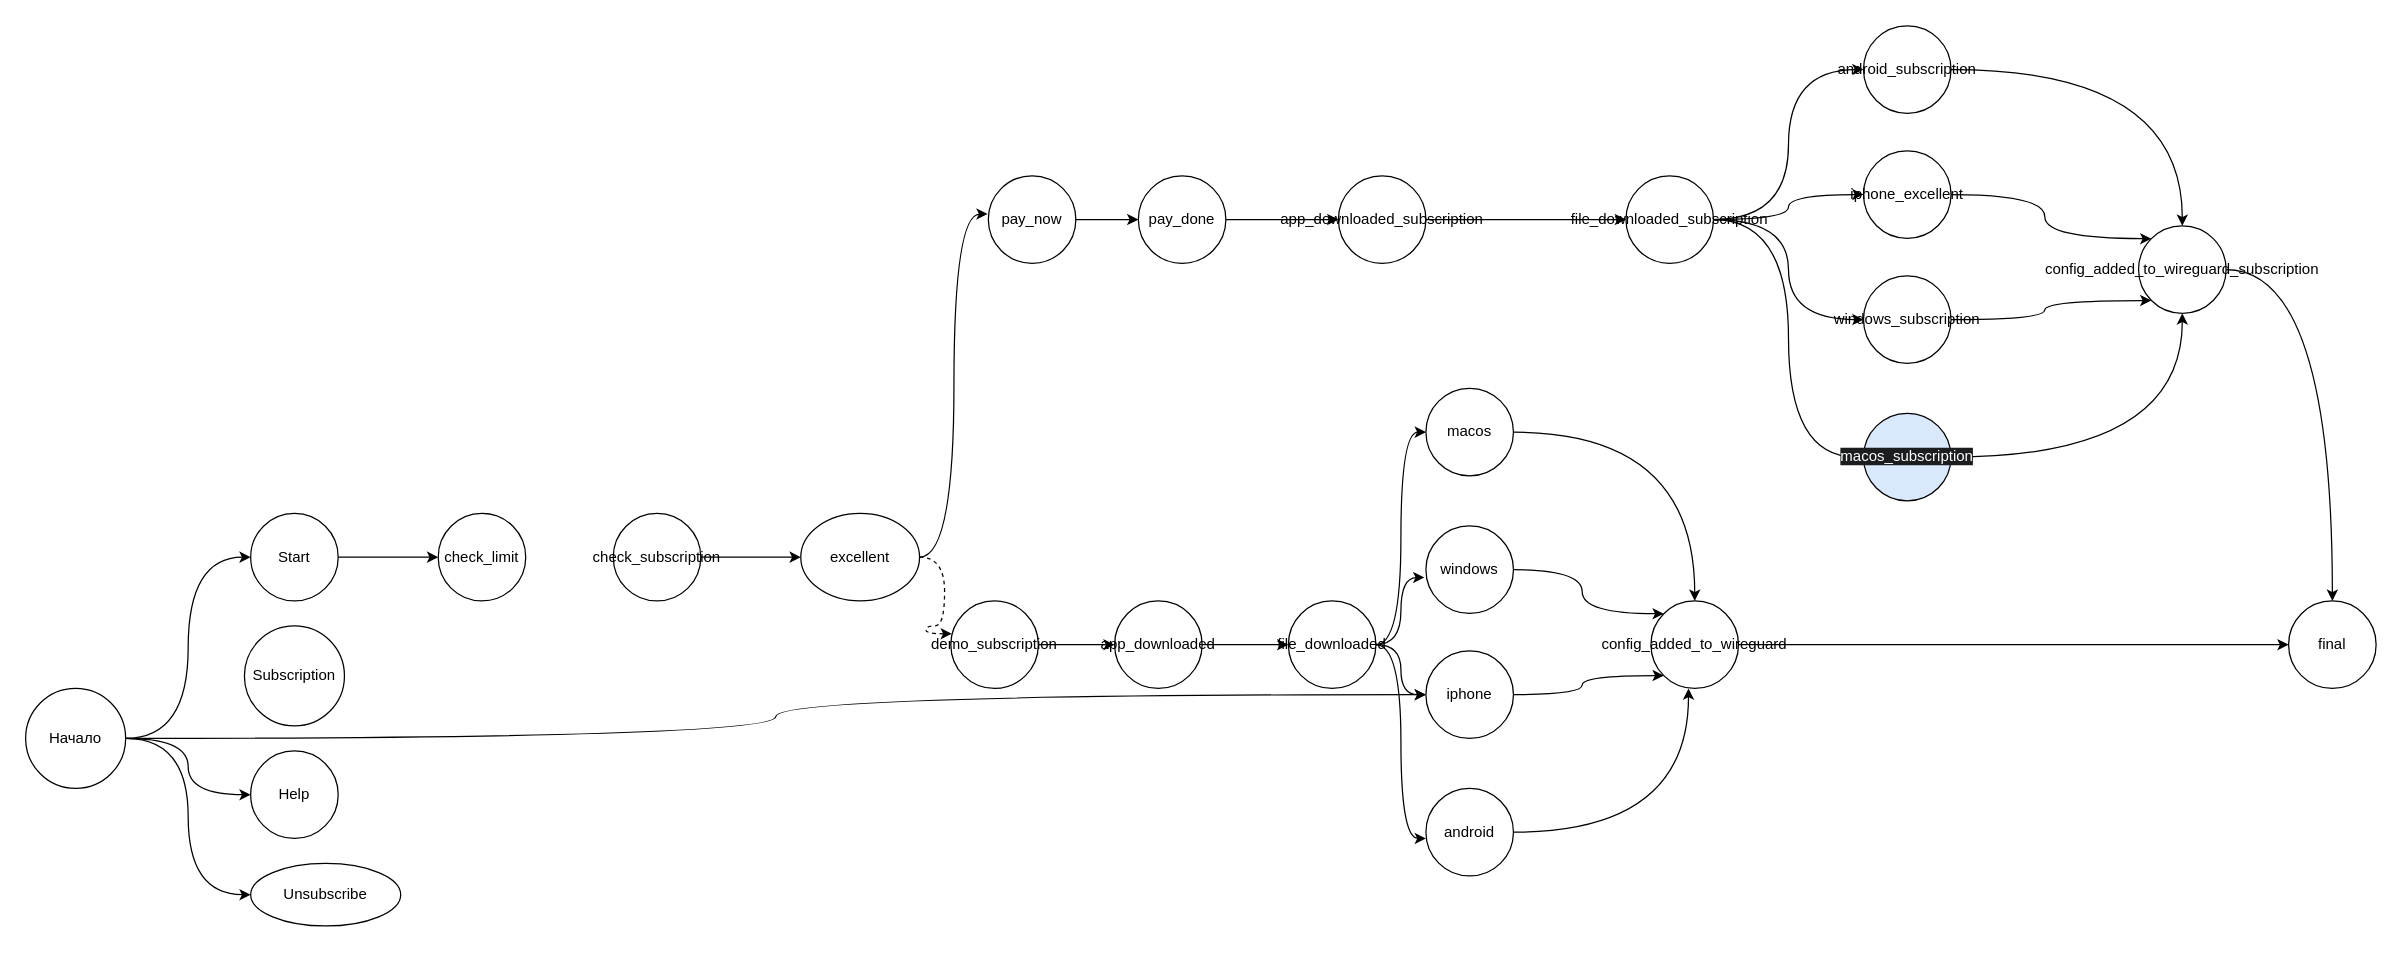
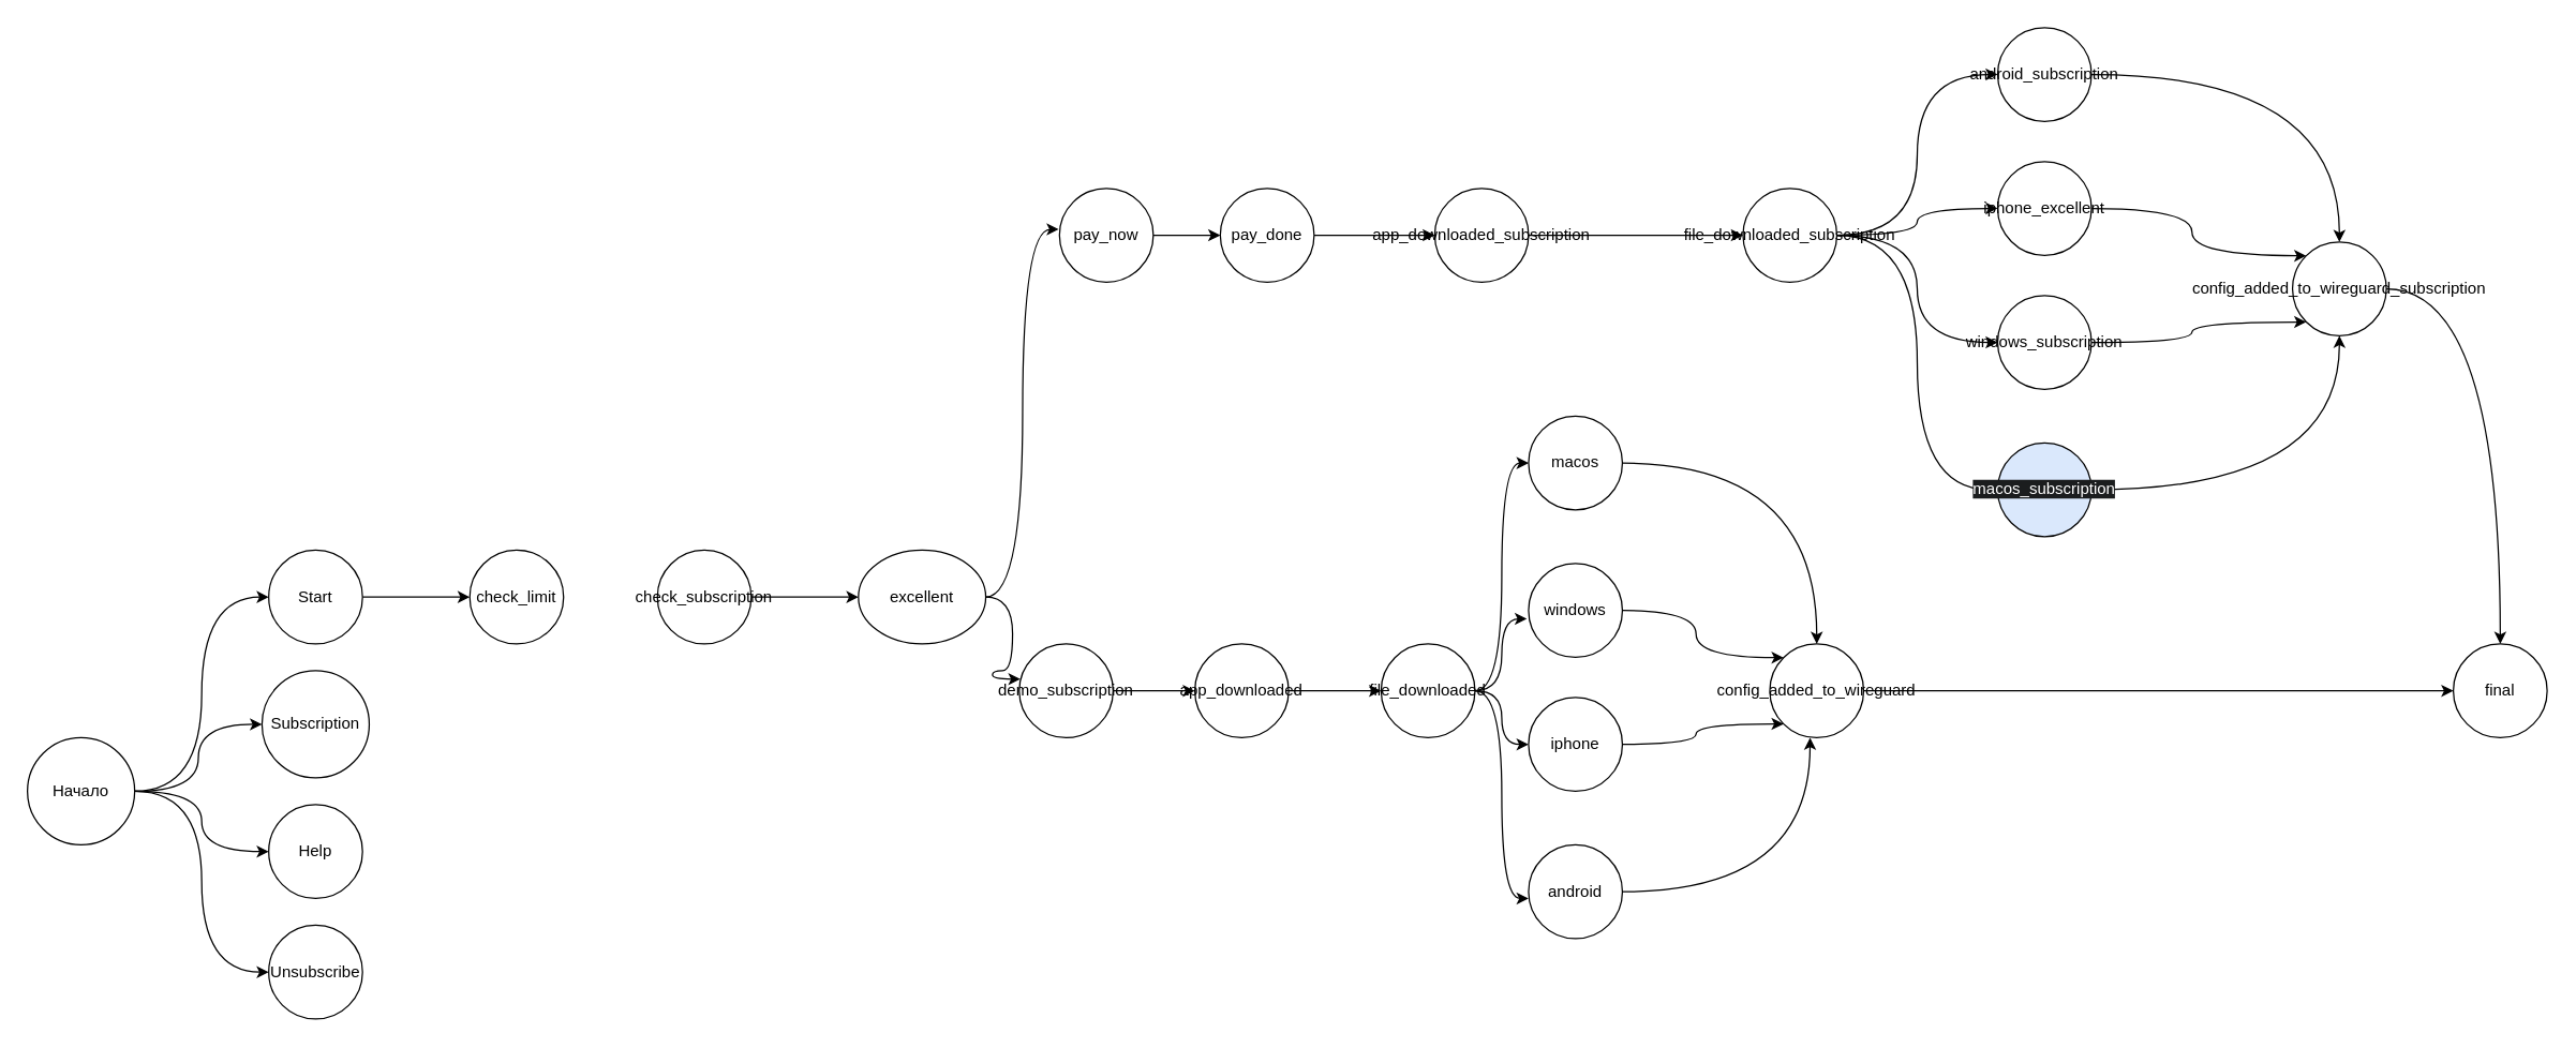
  <mxCell id="0" />
  <mxCell id="1" parent="0" />
  <mxCell id="2" style="edgeStyle=orthogonalEdgeStyle;rounded=0;orthogonalLoop=1;jettySize=auto;html=1;entryX=0;entryY=0.5;entryDx=0;entryDy=0;curved=1;" edge="1" parent="1" source="6" target="8"><mxGeometry relative="1" as="geometry" /></mxCell>
- <mxCell id="3" style="edgeStyle=orthogonalEdgeStyle;rounded=0;orthogonalLoop=1;jettySize=auto;html=1;curved=1;" edge="1" parent="1" source="6" target="29"><mxGeometry relative="1" as="geometry" /></mxCell>
+ <mxCell id="3" style="edgeStyle=orthogonalEdgeStyle;rounded=0;orthogonalLoop=1;jettySize=auto;html=1;entryX=0;entryY=0.5;entryDx=0;entryDy=0;curved=1;" edge="1" parent="1" source="6" target="9"><mxGeometry relative="1" as="geometry" /></mxCell>
  <mxCell id="4" style="edgeStyle=orthogonalEdgeStyle;rounded=0;orthogonalLoop=1;jettySize=auto;html=1;entryX=0;entryY=0.5;entryDx=0;entryDy=0;curved=1;" edge="1" parent="1" source="6" target="10"><mxGeometry relative="1" as="geometry" /></mxCell>
  <mxCell id="5" style="edgeStyle=orthogonalEdgeStyle;curved=1;rounded=0;orthogonalLoop=1;jettySize=auto;html=1;entryX=0;entryY=0.5;entryDx=0;entryDy=0;" edge="1" parent="1" source="6" target="11"><mxGeometry relative="1" as="geometry" /></mxCell>
  <mxCell id="6" value="Начало" style="ellipse;whiteSpace=wrap;html=1;aspect=fixed;" vertex="1" parent="1"><mxGeometry x="20" y="550" width="80" height="80" as="geometry" /></mxCell>
  <mxCell id="7" style="edgeStyle=orthogonalEdgeStyle;curved=1;rounded=0;orthogonalLoop=1;jettySize=auto;html=1;entryX=0;entryY=0.5;entryDx=0;entryDy=0;" edge="1" parent="1" source="8" target="12"><mxGeometry relative="1" as="geometry" /></mxCell>
  <mxCell id="8" value="Start" style="ellipse;whiteSpace=wrap;html=1;aspect=fixed;" vertex="1" parent="1"><mxGeometry x="200" y="410" width="70" height="70" as="geometry" /></mxCell>
  <mxCell id="9" value="Subscription" style="ellipse;whiteSpace=wrap;html=1;aspect=fixed;" vertex="1" parent="1"><mxGeometry x="195" y="500" width="80" height="80" as="geometry" /></mxCell>
  <mxCell id="10" value="Help" style="ellipse;whiteSpace=wrap;html=1;aspect=fixed;" vertex="1" parent="1"><mxGeometry x="200" y="600" width="70" height="70" as="geometry" /></mxCell>
- <mxCell id="11" value="Unsubscribe" style="ellipse;whiteSpace=wrap;html=1;aspect=fixed;" vertex="1" parent="1"><mxGeometry x="200" y="690" width="120" height="50" as="geometry" /></mxCell>
+ <mxCell id="11" value="Unsubscribe" style="ellipse;whiteSpace=wrap;html=1;aspect=fixed;" vertex="1" parent="1"><mxGeometry x="200" y="690" width="70" height="70" as="geometry" /></mxCell>
  <mxCell id="12" value="check_limit" style="ellipse;whiteSpace=wrap;html=1;aspect=fixed;" vertex="1" parent="1"><mxGeometry x="350" y="410" width="70" height="70" as="geometry" /></mxCell>
  <mxCell id="13" style="edgeStyle=orthogonalEdgeStyle;curved=1;rounded=0;orthogonalLoop=1;jettySize=auto;html=1;entryX=0;entryY=0.5;entryDx=0;entryDy=0;" edge="1" parent="1" source="14" target="15"><mxGeometry relative="1" as="geometry" /></mxCell>
  <mxCell id="14" value="check_subscription" style="ellipse;whiteSpace=wrap;html=1;aspect=fixed;" vertex="1" parent="1"><mxGeometry x="490" y="410" width="70" height="70" as="geometry" /></mxCell>
  <mxCell id="15" value="excellent" style="ellipse;whiteSpace=wrap;html=1;aspect=fixed;" vertex="1" parent="1"><mxGeometry x="640" y="410" width="95" height="70" as="geometry" /></mxCell>
  <mxCell id="16" value="" style="edgeStyle=orthogonalEdgeStyle;curved=1;rounded=0;orthogonalLoop=1;jettySize=auto;html=1;" edge="1" parent="1" source="17" target="23"><mxGeometry relative="1" as="geometry" /></mxCell>
  <mxCell id="17" value="demo_subscription" style="ellipse;whiteSpace=wrap;html=1;aspect=fixed;" vertex="1" parent="1"><mxGeometry x="760" y="480" width="70" height="70" as="geometry" /></mxCell>
- <mxCell id="18" style="edgeStyle=orthogonalEdgeStyle;curved=1;rounded=0;orthogonalLoop=1;jettySize=auto;html=1;entryX=0.012;entryY=0.376;entryDx=0;entryDy=0;entryPerimeter=0;dashed=1;" edge="1" parent="1" source="15" target="17"><mxGeometry relative="1" as="geometry" /></mxCell>
+ <mxCell id="18" style="edgeStyle=orthogonalEdgeStyle;curved=1;rounded=0;orthogonalLoop=1;jettySize=auto;html=1;entryX=0.012;entryY=0.376;entryDx=0;entryDy=0;entryPerimeter=0;" edge="1" parent="1" source="15" target="17"><mxGeometry relative="1" as="geometry" /></mxCell>
  <mxCell id="19" style="edgeStyle=orthogonalEdgeStyle;curved=1;rounded=0;orthogonalLoop=1;jettySize=auto;html=1;entryX=0;entryY=0.5;entryDx=0;entryDy=0;" edge="1" parent="1" source="20" target="41"><mxGeometry relative="1" as="geometry" /></mxCell>
  <mxCell id="20" value="pay_now" style="ellipse;whiteSpace=wrap;html=1;aspect=fixed;" vertex="1" parent="1"><mxGeometry x="790" y="140" width="70" height="70" as="geometry" /></mxCell>
  <mxCell id="21" style="edgeStyle=orthogonalEdgeStyle;curved=1;rounded=0;orthogonalLoop=1;jettySize=auto;html=1;entryX=-0.008;entryY=0.437;entryDx=0;entryDy=0;entryPerimeter=0;" edge="1" parent="1" source="15" target="20"><mxGeometry relative="1" as="geometry" /></mxCell>
  <mxCell id="22" style="edgeStyle=orthogonalEdgeStyle;curved=1;rounded=0;orthogonalLoop=1;jettySize=auto;html=1;entryX=0;entryY=0.5;entryDx=0;entryDy=0;" edge="1" parent="1" source="23" target="26"><mxGeometry relative="1" as="geometry" /></mxCell>
  <mxCell id="23" value="app_downloaded" style="ellipse;whiteSpace=wrap;html=1;aspect=fixed;" vertex="1" parent="1"><mxGeometry x="891" y="480" width="70" height="70" as="geometry" /></mxCell>
  <mxCell id="24" style="edgeStyle=orthogonalEdgeStyle;curved=1;rounded=0;orthogonalLoop=1;jettySize=auto;html=1;entryX=0;entryY=0.5;entryDx=0;entryDy=0;" edge="1" parent="1" source="26" target="29"><mxGeometry relative="1" as="geometry" /></mxCell>
  <mxCell id="25" style="edgeStyle=orthogonalEdgeStyle;curved=1;rounded=0;orthogonalLoop=1;jettySize=auto;html=1;entryX=0;entryY=0.5;entryDx=0;entryDy=0;" edge="1" parent="1" source="26" target="33"><mxGeometry relative="1" as="geometry" /></mxCell>
  <mxCell id="26" value="file_downloaded" style="ellipse;whiteSpace=wrap;html=1;aspect=fixed;" vertex="1" parent="1"><mxGeometry x="1030" y="480" width="70" height="70" as="geometry" /></mxCell>
  <mxCell id="27" value="android" style="ellipse;whiteSpace=wrap;html=1;aspect=fixed;" vertex="1" parent="1"><mxGeometry x="1140" y="630" width="70" height="70" as="geometry" /></mxCell>
  <mxCell id="28" style="edgeStyle=orthogonalEdgeStyle;curved=1;rounded=0;orthogonalLoop=1;jettySize=auto;html=1;entryX=0;entryY=1;entryDx=0;entryDy=0;" edge="1" parent="1" source="29" target="37"><mxGeometry relative="1" as="geometry" /></mxCell>
  <mxCell id="29" value="iphone" style="ellipse;whiteSpace=wrap;html=1;aspect=fixed;" vertex="1" parent="1"><mxGeometry x="1140" y="520" width="70" height="70" as="geometry" /></mxCell>
  <mxCell id="30" style="edgeStyle=orthogonalEdgeStyle;curved=1;rounded=0;orthogonalLoop=1;jettySize=auto;html=1;entryX=0;entryY=0;entryDx=0;entryDy=0;" edge="1" parent="1" source="31" target="37"><mxGeometry relative="1" as="geometry" /></mxCell>
  <mxCell id="31" value="windows" style="ellipse;whiteSpace=wrap;html=1;aspect=fixed;" vertex="1" parent="1"><mxGeometry x="1140" y="420" width="70" height="70" as="geometry" /></mxCell>
  <mxCell id="32" style="edgeStyle=orthogonalEdgeStyle;curved=1;rounded=0;orthogonalLoop=1;jettySize=auto;html=1;entryX=0.5;entryY=0;entryDx=0;entryDy=0;" edge="1" parent="1" source="33" target="37"><mxGeometry relative="1" as="geometry" /></mxCell>
  <mxCell id="33" value="macos" style="ellipse;whiteSpace=wrap;html=1;aspect=fixed;" vertex="1" parent="1"><mxGeometry x="1140" y="310" width="70" height="70" as="geometry" /></mxCell>
  <mxCell id="34" style="edgeStyle=orthogonalEdgeStyle;curved=1;rounded=0;orthogonalLoop=1;jettySize=auto;html=1;entryX=-0.018;entryY=0.59;entryDx=0;entryDy=0;entryPerimeter=0;" edge="1" parent="1" source="26" target="31"><mxGeometry relative="1" as="geometry" /></mxCell>
  <mxCell id="35" style="edgeStyle=orthogonalEdgeStyle;curved=1;rounded=0;orthogonalLoop=1;jettySize=auto;html=1;entryX=0;entryY=0.571;entryDx=0;entryDy=0;entryPerimeter=0;" edge="1" parent="1" source="26" target="27"><mxGeometry relative="1" as="geometry" /></mxCell>
  <mxCell id="36" style="edgeStyle=orthogonalEdgeStyle;curved=1;rounded=0;orthogonalLoop=1;jettySize=auto;html=1;entryX=0;entryY=0.5;entryDx=0;entryDy=0;" edge="1" parent="1" source="37" target="39"><mxGeometry relative="1" as="geometry" /></mxCell>
  <mxCell id="37" value="config_added_to_wireguard" style="ellipse;whiteSpace=wrap;html=1;aspect=fixed;" vertex="1" parent="1"><mxGeometry x="1320" y="480" width="70" height="70" as="geometry" /></mxCell>
  <mxCell id="38" style="edgeStyle=orthogonalEdgeStyle;curved=1;rounded=0;orthogonalLoop=1;jettySize=auto;html=1;entryX=0.429;entryY=1;entryDx=0;entryDy=0;entryPerimeter=0;" edge="1" parent="1" source="27" target="37"><mxGeometry relative="1" as="geometry" /></mxCell>
  <mxCell id="39" value="final" style="ellipse;whiteSpace=wrap;html=1;aspect=fixed;" vertex="1" parent="1"><mxGeometry x="1830" y="480" width="70" height="70" as="geometry" /></mxCell>
  <mxCell id="40" style="edgeStyle=orthogonalEdgeStyle;curved=1;rounded=0;orthogonalLoop=1;jettySize=auto;html=1;entryX=0;entryY=0.5;entryDx=0;entryDy=0;" edge="1" parent="1" source="41" target="43"><mxGeometry relative="1" as="geometry" /></mxCell>
  <mxCell id="41" value="pay_done" style="ellipse;whiteSpace=wrap;html=1;aspect=fixed;" vertex="1" parent="1"><mxGeometry x="910" y="140" width="70" height="70" as="geometry" /></mxCell>
  <mxCell id="42" style="edgeStyle=orthogonalEdgeStyle;curved=1;rounded=0;orthogonalLoop=1;jettySize=auto;html=1;entryX=0;entryY=0.5;entryDx=0;entryDy=0;" edge="1" parent="1" source="43" target="48"><mxGeometry relative="1" as="geometry" /></mxCell>
  <mxCell id="43" value="app_downloaded_subscription" style="ellipse;whiteSpace=wrap;html=1;aspect=fixed;" vertex="1" parent="1"><mxGeometry x="1070" y="140" width="70" height="70" as="geometry" /></mxCell>
  <mxCell id="44" style="edgeStyle=orthogonalEdgeStyle;curved=1;rounded=0;orthogonalLoop=1;jettySize=auto;html=1;entryX=0;entryY=0.5;entryDx=0;entryDy=0;" edge="1" parent="1" source="48" target="56"><mxGeometry relative="1" as="geometry" /></mxCell>
  <mxCell id="45" style="edgeStyle=orthogonalEdgeStyle;curved=1;rounded=0;orthogonalLoop=1;jettySize=auto;html=1;entryX=0;entryY=0.5;entryDx=0;entryDy=0;" edge="1" parent="1" source="48" target="54"><mxGeometry relative="1" as="geometry" /></mxCell>
  <mxCell id="46" style="edgeStyle=orthogonalEdgeStyle;curved=1;rounded=0;orthogonalLoop=1;jettySize=auto;html=1;entryX=0;entryY=0.5;entryDx=0;entryDy=0;" edge="1" parent="1" source="48" target="52"><mxGeometry relative="1" as="geometry" /></mxCell>
  <mxCell id="47" style="edgeStyle=orthogonalEdgeStyle;curved=1;rounded=0;orthogonalLoop=1;jettySize=auto;html=1;entryX=0;entryY=0.5;entryDx=0;entryDy=0;" edge="1" parent="1" source="48" target="50"><mxGeometry relative="1" as="geometry" /></mxCell>
  <mxCell id="48" value="file_downloaded_subscription" style="ellipse;whiteSpace=wrap;html=1;aspect=fixed;" vertex="1" parent="1"><mxGeometry x="1300" y="140" width="70" height="70" as="geometry" /></mxCell>
  <mxCell id="49" style="edgeStyle=orthogonalEdgeStyle;curved=1;rounded=0;orthogonalLoop=1;jettySize=auto;html=1;entryX=0.5;entryY=1;entryDx=0;entryDy=0;" edge="1" parent="1" source="50" target="58"><mxGeometry relative="1" as="geometry" /></mxCell>
  <mxCell id="50" value="&lt;span style=&quot;color: rgb(255, 255, 255); font-family: Helvetica; font-size: 12px; font-style: normal; font-variant-ligatures: normal; font-variant-caps: normal; font-weight: 400; letter-spacing: normal; orphans: 2; text-align: center; text-indent: 0px; text-transform: none; widows: 2; word-spacing: 0px; -webkit-text-stroke-width: 0px; white-space: normal; background-color: rgb(27, 29, 30); text-decoration-thickness: initial; text-decoration-style: initial; text-decoration-color: initial; float: none; display: inline !important;&quot;&gt;macos_subscription&lt;/span&gt;" style="ellipse;whiteSpace=wrap;html=1;aspect=fixed;fillColor=#dae8fc;" vertex="1" parent="1"><mxGeometry x="1490" y="330" width="70" height="70" as="geometry" /></mxCell>
  <mxCell id="51" style="edgeStyle=orthogonalEdgeStyle;curved=1;rounded=0;orthogonalLoop=1;jettySize=auto;html=1;entryX=0;entryY=1;entryDx=0;entryDy=0;" edge="1" parent="1" source="52" target="58"><mxGeometry relative="1" as="geometry" /></mxCell>
  <mxCell id="52" value="windows_subscription" style="ellipse;whiteSpace=wrap;html=1;aspect=fixed;" vertex="1" parent="1"><mxGeometry x="1490" y="220" width="70" height="70" as="geometry" /></mxCell>
  <mxCell id="53" style="edgeStyle=orthogonalEdgeStyle;curved=1;rounded=0;orthogonalLoop=1;jettySize=auto;html=1;entryX=0;entryY=0;entryDx=0;entryDy=0;" edge="1" parent="1" source="54" target="58"><mxGeometry relative="1" as="geometry" /></mxCell>
  <mxCell id="54" value="iphone_excellent" style="ellipse;whiteSpace=wrap;html=1;aspect=fixed;" vertex="1" parent="1"><mxGeometry x="1490" y="120" width="70" height="70" as="geometry" /></mxCell>
  <mxCell id="55" style="edgeStyle=orthogonalEdgeStyle;curved=1;rounded=0;orthogonalLoop=1;jettySize=auto;html=1;entryX=0.5;entryY=0;entryDx=0;entryDy=0;" edge="1" parent="1" source="56" target="58"><mxGeometry relative="1" as="geometry" /></mxCell>
  <mxCell id="56" value="android_subscription" style="ellipse;whiteSpace=wrap;html=1;aspect=fixed;" vertex="1" parent="1"><mxGeometry x="1490" y="20" width="70" height="70" as="geometry" /></mxCell>
  <mxCell id="57" style="edgeStyle=orthogonalEdgeStyle;curved=1;rounded=0;orthogonalLoop=1;jettySize=auto;html=1;entryX=0.5;entryY=0;entryDx=0;entryDy=0;" edge="1" parent="1" source="58" target="39"><mxGeometry relative="1" as="geometry" /></mxCell>
  <mxCell id="58" value="config_added_to_wireguard_subscription" style="ellipse;whiteSpace=wrap;html=1;aspect=fixed;" vertex="1" parent="1"><mxGeometry x="1710" y="180" width="70" height="70" as="geometry" /></mxCell>
